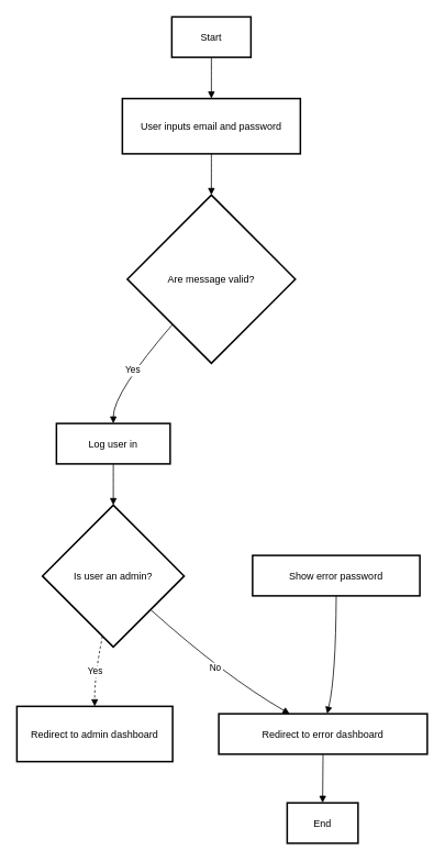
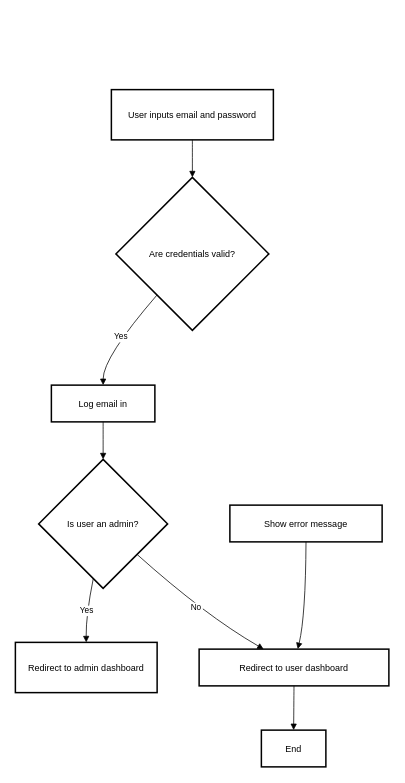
  <mxCell id="0" />
  <mxCell id="1" parent="0" />
- <mxCell id="2" value="Start" style="whiteSpace=wrap;strokeWidth=2;" vertex="1" parent="1"><mxGeometry x="208" y="20" width="96" height="49" as="geometry" /></mxCell>
  <mxCell id="3" value="User inputs email and password" style="whiteSpace=wrap;strokeWidth=2;" vertex="1" parent="1"><mxGeometry x="148" y="119" width="216" height="67" as="geometry" /></mxCell>
- <mxCell id="4" value="Are message valid?" style="rhombus;strokeWidth=2;whiteSpace=wrap;" vertex="1" parent="1"><mxGeometry x="154" y="236" width="204" height="204" as="geometry" /></mxCell>
- <mxCell id="5" value="Log user in" style="whiteSpace=wrap;strokeWidth=2;" vertex="1" parent="1"><mxGeometry x="68" y="513" width="138" height="49" as="geometry" /></mxCell>
+ <mxCell id="4" value="Are credentials valid?" style="rhombus;strokeWidth=2;whiteSpace=wrap;" vertex="1" parent="1"><mxGeometry x="154" y="236" width="204" height="204" as="geometry" /></mxCell>
+ <mxCell id="5" value="Log email in" style="whiteSpace=wrap;strokeWidth=2;" vertex="1" parent="1"><mxGeometry x="68" y="513" width="138" height="49" as="geometry" /></mxCell>
  <mxCell id="6" value="Is user an admin?" style="rhombus;strokeWidth=2;whiteSpace=wrap;" vertex="1" parent="1"><mxGeometry x="51" y="612" width="172" height="172" as="geometry" /></mxCell>
  <mxCell id="7" value="Redirect to admin dashboard" style="whiteSpace=wrap;strokeWidth=2;" vertex="1" parent="1"><mxGeometry x="20" y="856" width="189" height="67" as="geometry" /></mxCell>
- <mxCell id="8" value="Redirect to error dashboard" style="whiteSpace=wrap;strokeWidth=2;" vertex="1" parent="1"><mxGeometry x="265" y="865" width="253" height="49" as="geometry" /></mxCell>
- <mxCell id="9" value="Show error password" style="whiteSpace=wrap;strokeWidth=2;" vertex="1" parent="1"><mxGeometry x="306" y="673" width="203" height="49" as="geometry" /></mxCell>
+ <mxCell id="8" value="Redirect to user dashboard" style="whiteSpace=wrap;strokeWidth=2;" vertex="1" parent="1"><mxGeometry x="265" y="865" width="253" height="49" as="geometry" /></mxCell>
+ <mxCell id="9" value="Show error message" style="whiteSpace=wrap;strokeWidth=2;" vertex="1" parent="1"><mxGeometry x="306" y="673" width="203" height="49" as="geometry" /></mxCell>
  <mxCell id="10" value="End" style="whiteSpace=wrap;strokeWidth=2;" vertex="1" parent="1"><mxGeometry x="348" y="973" width="86" height="49" as="geometry" /></mxCell>
- <mxCell id="11" value="" style="curved=1;startArrow=none;endArrow=block;exitX=0.5;exitY=1;entryX=0.5;entryY=0;rounded=0;" edge="1" parent="1" source="2" target="3"><mxGeometry relative="1" as="geometry"><Array as="points" /></mxGeometry></mxCell>
  <mxCell id="12" value="" style="curved=1;startArrow=none;endArrow=block;exitX=0.5;exitY=0.99;entryX=0.5;entryY=0;rounded=0;" edge="1" parent="1" source="3" target="4"><mxGeometry relative="1" as="geometry"><Array as="points" /></mxGeometry></mxCell>
  <mxCell id="13" value="Yes" style="curved=1;startArrow=none;endArrow=block;exitX=0.07;exitY=1;entryX=0.5;entryY=0;rounded=0;" edge="1" parent="1" source="4" target="5"><mxGeometry relative="1" as="geometry"><Array as="points"><mxPoint x="137" y="476" /></Array></mxGeometry></mxCell>
  <mxCell id="14" value="" style="curved=1;startArrow=none;endArrow=block;exitX=0.5;exitY=1;entryX=0.5;entryY=0;rounded=0;" edge="1" parent="1" source="5" target="6"><mxGeometry relative="1" as="geometry"><Array as="points" /></mxGeometry></mxCell>
- <mxCell id="15" value="Yes" style="curved=1;startArrow=none;endArrow=block;exitX=0.41;exitY=1;entryX=0.5;entryY=0.01;rounded=0;dashed=1;" edge="1" parent="1" source="6" target="7"><mxGeometry relative="1" as="geometry"><Array as="points"><mxPoint x="114" y="820" /></Array></mxGeometry></mxCell>
+ <mxCell id="15" value="Yes" style="curved=1;startArrow=none;endArrow=block;exitX=0.41;exitY=1;entryX=0.5;entryY=0.01;rounded=0;" edge="1" parent="1" source="6" target="7"><mxGeometry relative="1" as="geometry"><Array as="points"><mxPoint x="114" y="820" /></Array></mxGeometry></mxCell>
  <mxCell id="16" value="No" style="curved=1;startArrow=none;endArrow=block;exitX=1;exitY=0.95;entryX=0.34;entryY=0;rounded=0;" edge="1" parent="1" source="6" target="8"><mxGeometry relative="1" as="geometry"><Array as="points"><mxPoint x="273" y="820" /></Array></mxGeometry></mxCell>
  <mxCell id="17" value="" style="curved=1;startArrow=none;endArrow=block;exitX=0.5;exitY=1;entryX=0.52;entryY=0;rounded=0;" edge="1" parent="1" source="9" target="8"><mxGeometry relative="1" as="geometry"><Array as="points"><mxPoint x="407" y="820" /></Array></mxGeometry></mxCell>
  <mxCell id="18" value="" style="curved=1;startArrow=none;endArrow=block;exitX=0.5;exitY=1;entryX=0.5;entryY=0;rounded=0;" edge="1" parent="1" source="8" target="10"><mxGeometry relative="1" as="geometry"><Array as="points" /></mxGeometry></mxCell>
